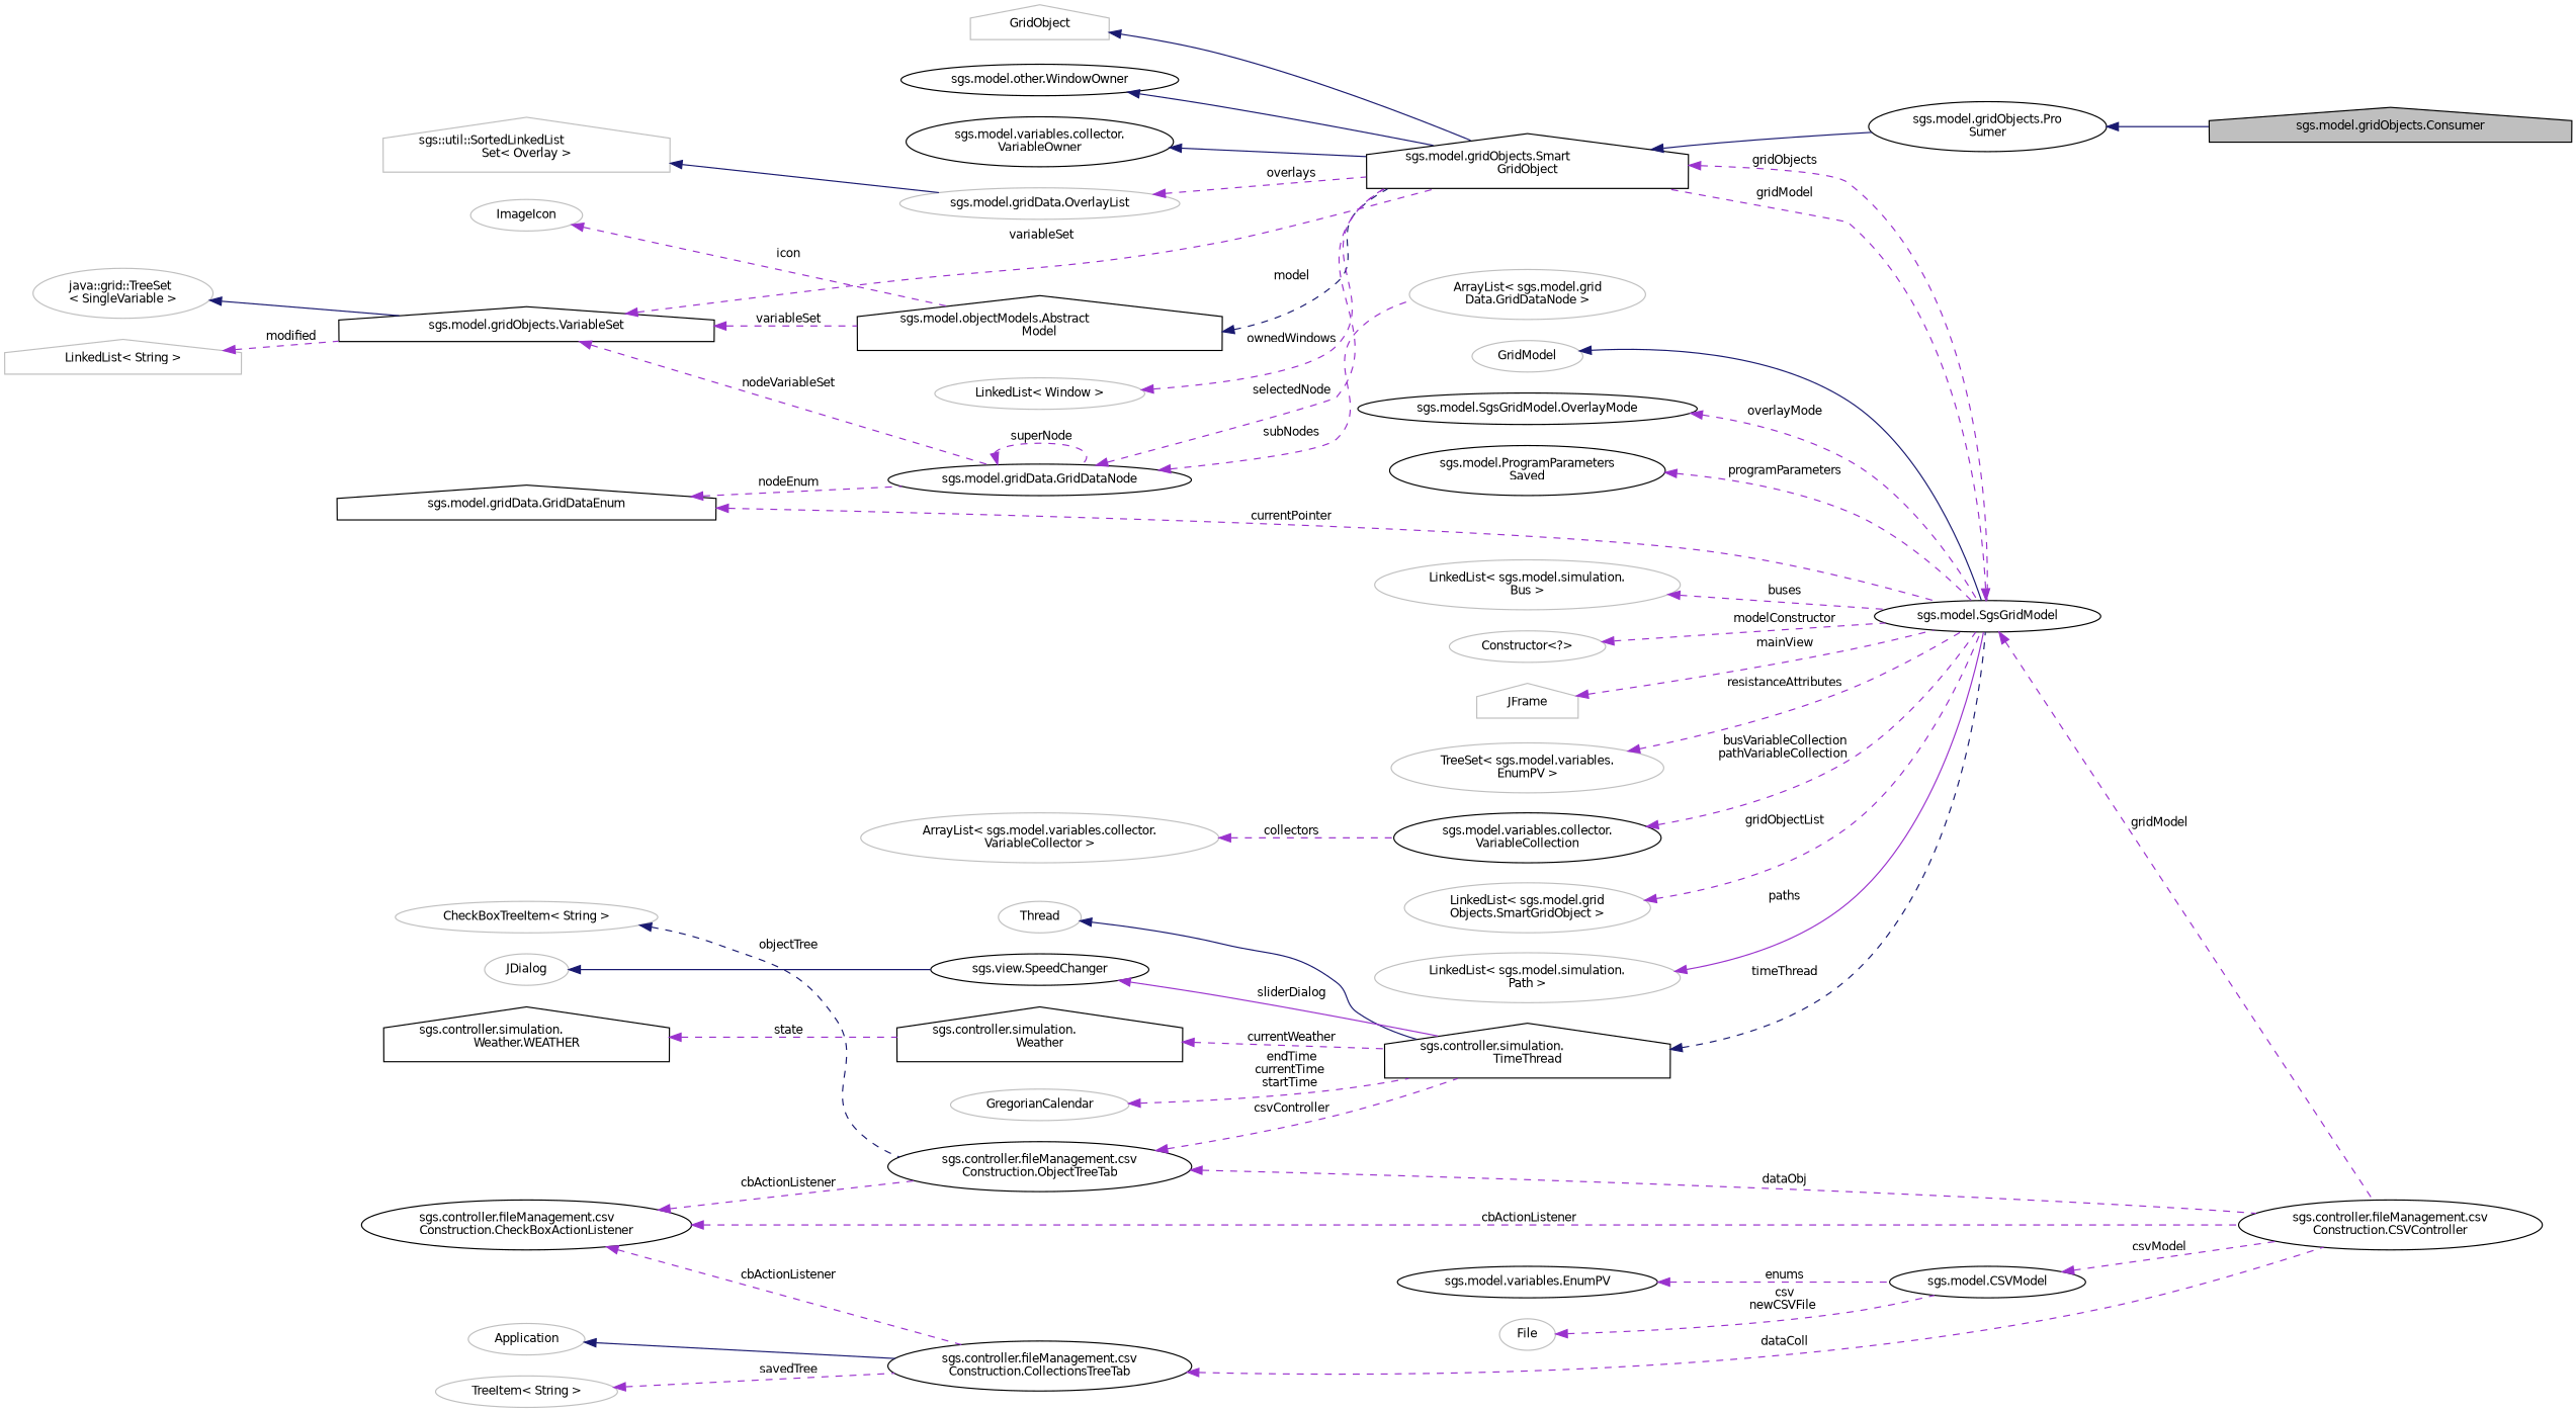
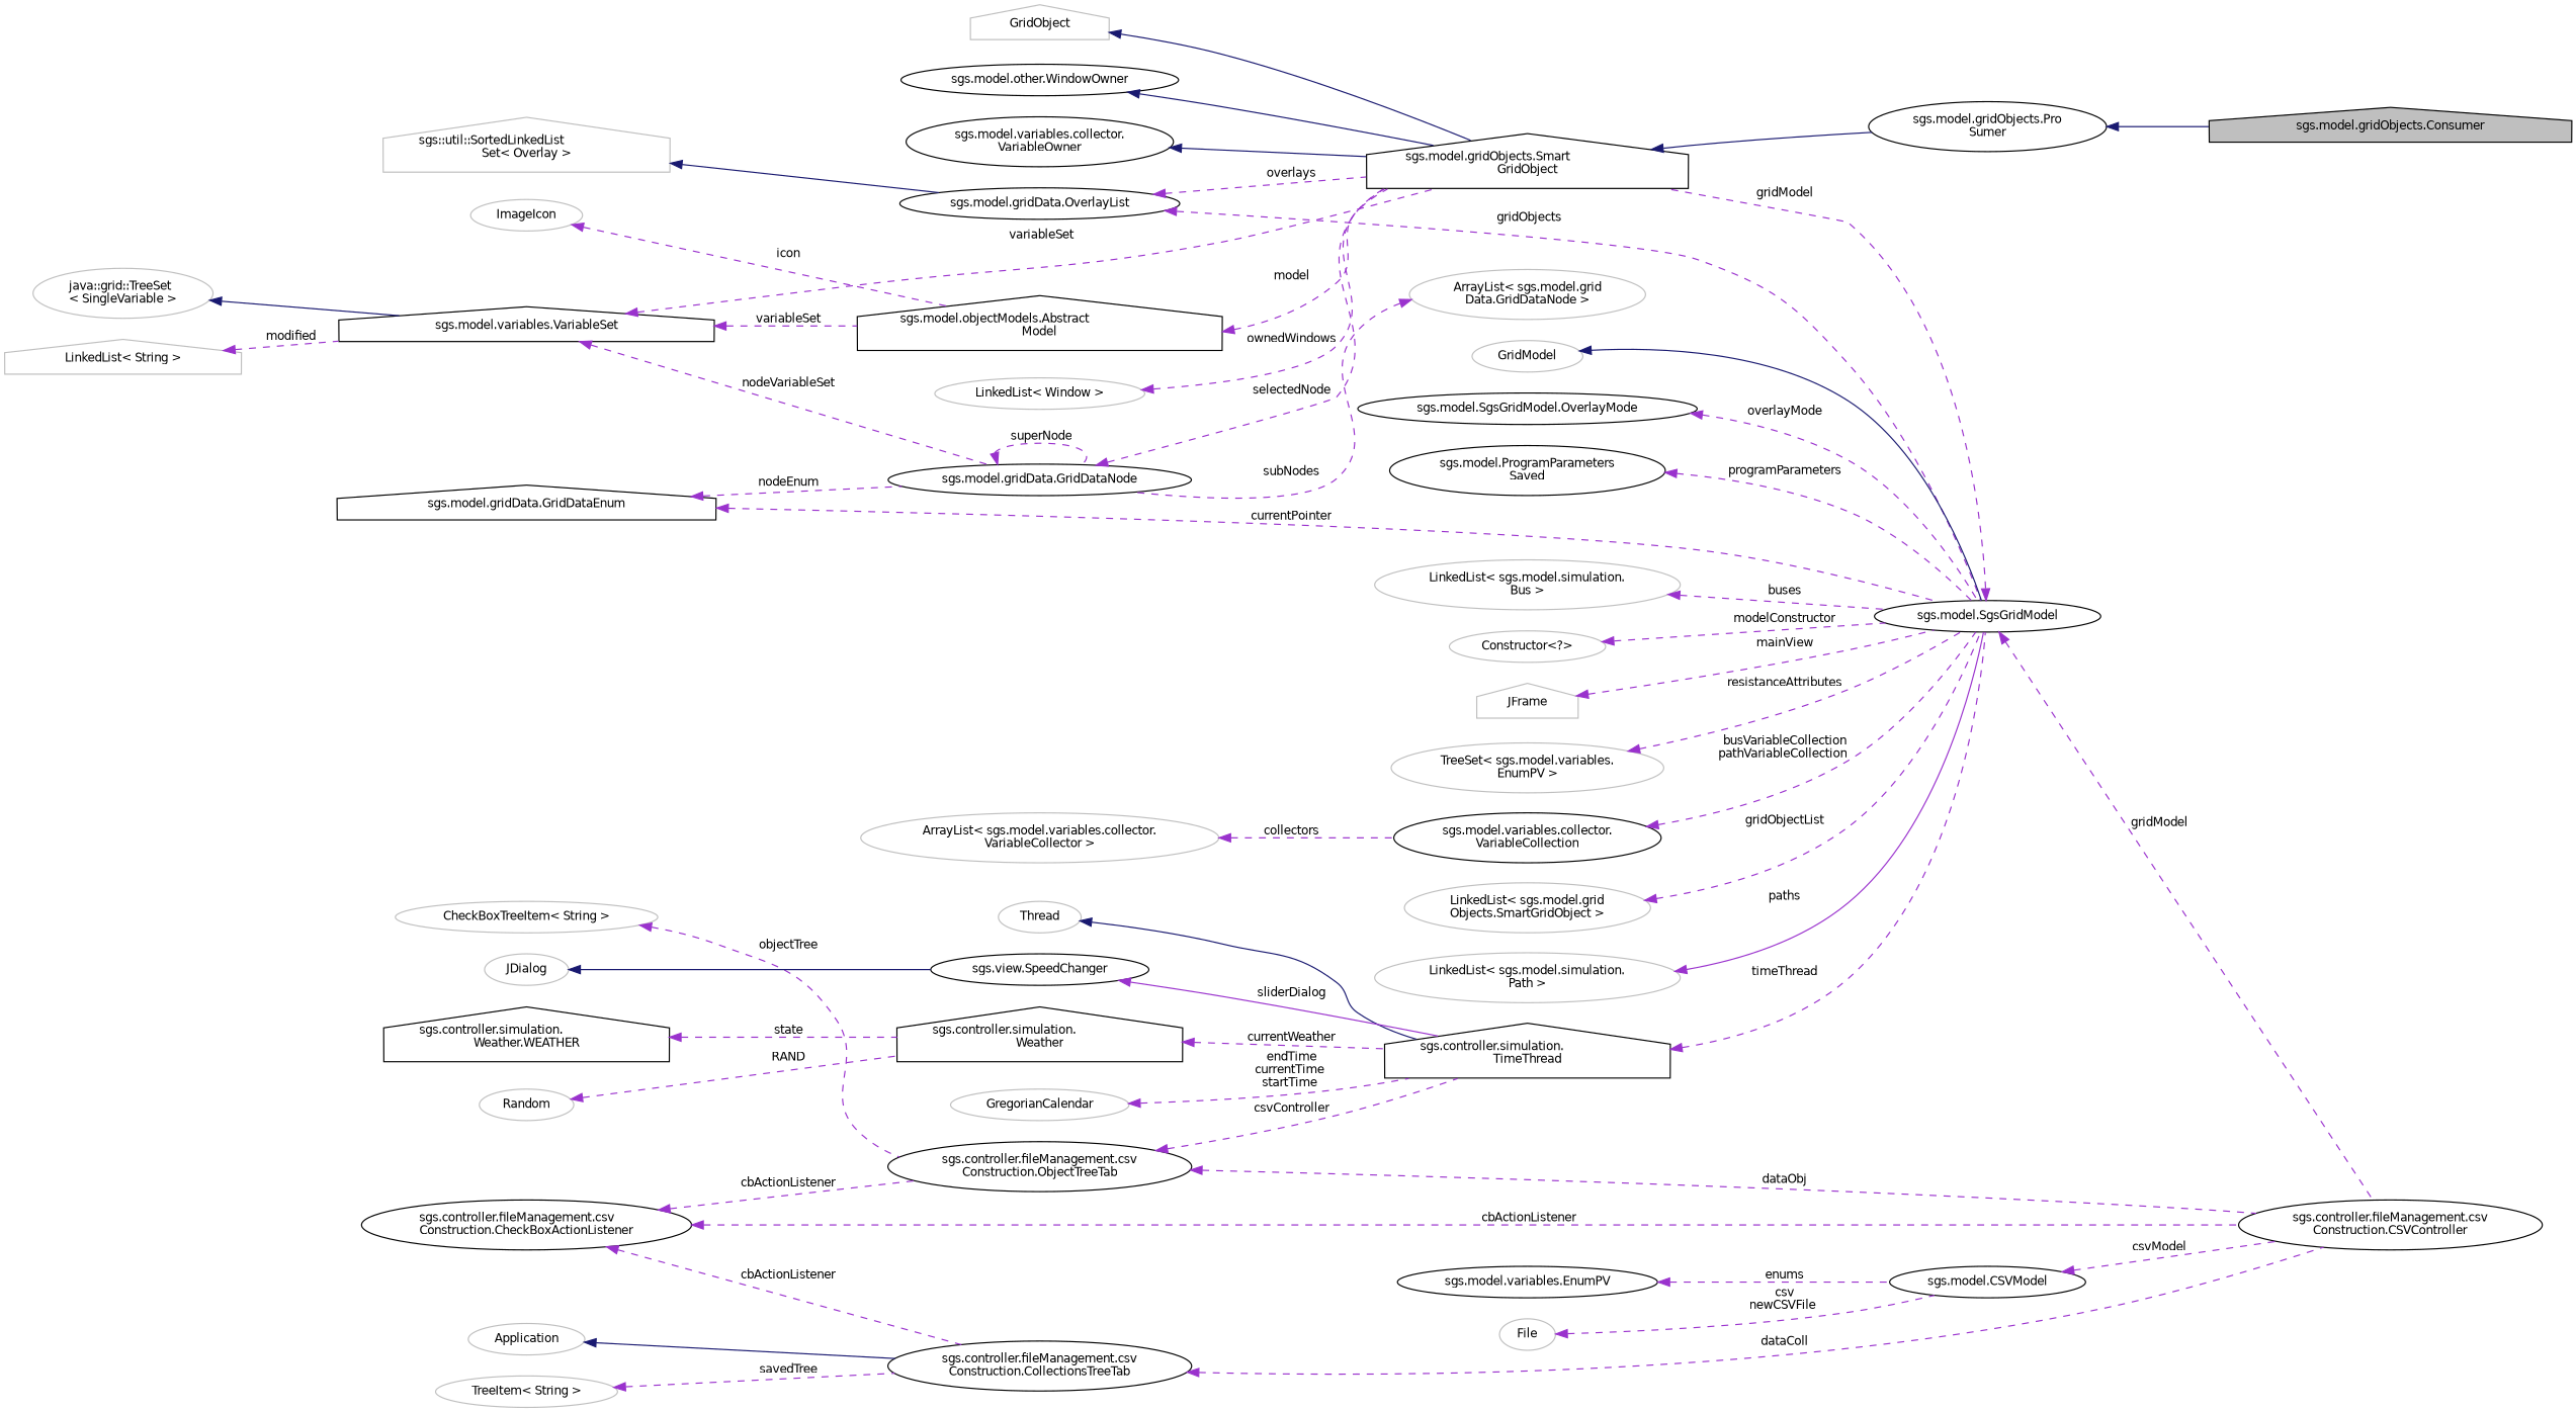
  digraph {
    rankdir=LR
    node [color=black fillcolor=white fontname=Helvetica fontsize=10 shape=ellipse style=filled]
    edge [color=darkorchid3 dir=back fontname=Helvetica fontsize=10 labelfontname=Helvetica labelfontsize=10 style=dashed]
    n1 [fillcolor=grey75 fontcolor=black height=0.2 label="sgs.model.gridObjects.Consumer" shape=house width=0.4]
    n2 [height=0.2 label="sgs.model.gridObjects.Pro\lSumer" width=0.4]
    n3 [height=0.2 label="sgs.model.gridObjects.Smart\lGridObject" shape=house width=0.4]
    n4 [height=0.2 label="sgs.model.SgsGridModel" width=0.4]
    n5 [height=0.2 label="sgs.controller.fileManagement.csv\lConstruction.CSVController" width=0.4]
    n6 [color=grey75 height=0.2 label=GridObject shape=house width=0.4]
    n7 [height=0.2 label="sgs.model.other.WindowOwner" width=0.4]
    n8 [height=0.2 label="sgs.model.variables.collector.\lVariableOwner" width=0.4]
-   n9 [color=grey75 height=0.2 label="sgs.model.gridData.OverlayList" width=0.4]
+   n9 [height=0.2 label="sgs.model.gridData.OverlayList" width=0.4]
    n10 [color=grey75 height=0.2 label="sgs::util::SortedLinkedList\lSet\< Overlay \>" shape=house width=0.4]
    n11 [height=0.2 label="sgs.model.objectModels.Abstract\lModel" shape=house width=0.4]
    n12 [color=grey75 height=0.2 label=ImageIcon width=0.4]
-   n13 [height=0.2 label="sgs.model.gridObjects.VariableSet" shape=house width=0.4]
+   n13 [height=0.2 label="sgs.model.variables.VariableSet" shape=house width=0.4]
    n14 [height=0.2 label="sgs.model.gridData.GridDataNode" width=0.4]
    n15 [color=grey75 height=0.2 label="java::grid::TreeSet\l\< SingleVariable \>" width=0.4]
    n16 [color=grey75 height=0.2 label="LinkedList\< String \>" shape=house width=0.4]
    n17 [height=0.2 label="sgs.model.gridData.GridDataEnum" shape=house width=0.4]
    n18 [color=grey75 height=0.2 label="ArrayList\< sgs.model.grid\lData.GridDataNode \>" width=0.4]
    n19 [color=grey75 height=0.2 label=GridModel width=0.4]
    n20 [height=0.2 label="sgs.model.SgsGridModel.OverlayMode" width=0.4]
    n21 [height=0.2 label="sgs.model.ProgramParameters\lSaved" width=0.4]
    n22 [height=0.2 label="sgs.model.variables.collector.\lVariableCollection" width=0.4]
    n23 [color=grey75 height=0.2 label="ArrayList\< sgs.model.variables.collector.\lVariableCollector \>" width=0.4]
    n24 [color=grey75 height=0.2 label="LinkedList\< sgs.model.simulation.\lBus \>" width=0.4]
    n25 [color=grey75 height=0.2 label="Constructor\<?\>" width=0.4]
    n26 [color=grey75 height=0.2 label=JFrame shape=house width=0.4]
    n27 [color=grey75 height=0.2 label="TreeSet\< sgs.model.variables.\lEnumPV \>" width=0.4]
    n28 [height=0.2 label="sgs.controller.simulation.\lTimeThread" shape=house width=0.4]
    n29 [color=grey75 height=0.2 label=Thread width=0.4]
    n30 [height=0.2 label="sgs.controller.fileManagement.csv\lConstruction.CollectionsTreeTab" width=0.4]
    n31 [color=grey75 height=0.2 label=Application width=0.4]
    n32 [color=grey75 height=0.2 label="TreeItem\< String \>" width=0.4]
    n33 [height=0.2 label="sgs.controller.fileManagement.csv\lConstruction.CheckBoxActionListener" width=0.4]
    n34 [height=0.2 label="sgs.controller.fileManagement.csv\lConstruction.ObjectTreeTab" width=0.4]
    n35 [color=grey75 height=0.2 label="CheckBoxTreeItem\< String \>" width=0.4]
    n36 [height=0.2 label="sgs.model.CSVModel" width=0.4]
    n37 [height=0.2 label="sgs.model.variables.EnumPV" width=0.4]
    n38 [color=grey75 height=0.2 label=File width=0.4]
    n39 [height=0.2 label="sgs.view.SpeedChanger" width=0.4]
    n40 [color=grey75 height=0.2 label=JDialog width=0.4]
    n41 [color=grey75 height=0.2 label=GregorianCalendar width=0.4]
    n42 [height=0.2 label="sgs.controller.simulation.\lWeather" shape=house width=0.4]
    n43 [height=0.2 label="sgs.controller.simulation.\lWeather.WEATHER" shape=house width=0.4]
+   n44 [color=grey75 height=0.2 label=Random width=0.4]
    n45 [color=grey75 height=0.2 label="LinkedList\< sgs.model.grid\lObjects.SmartGridObject \>" width=0.4]
    n46 [color=grey75 height=0.2 label="LinkedList\< sgs.model.simulation.\lPath \>" width=0.4]
    n47 [color=grey75 height=0.2 label="LinkedList\< Window \>" width=0.4]
    n2 -> n1 [color=midnightblue style=solid]
    n3 -> n2 [color=midnightblue style=solid]
-   n3 -> n4 [label=" gridObjects"]
+   n9 -> n4 [label=" gridObjects"]
    n4 -> n3 [label=" gridModel"]
    n4 -> n5 [label=" gridModel"]
    n6 -> n3 [color=midnightblue style=solid]
    n7 -> n3 [color=midnightblue style=solid]
    n8 -> n3 [color=midnightblue style=solid]
    n9 -> n3 [label=" overlays"]
    n10 -> n9 [color=midnightblue style=solid]
-   n11 -> n3 [color=midnightblue label=" model"]
+   n11 -> n3 [label=" model"]
    n12 -> n11 [label=" icon"]
    n13 -> n3 [label=" variableSet"]
    n13 -> n11 [label=" variableSet"]
    n13 -> n14 [label=" nodeVariableSet"]
    n14 -> n3 [label=" selectedNode"]
    n14 -> n14 [label=" superNode"]
    n15 -> n13 [color=midnightblue style=solid]
    n16 -> n13 [label=" modified"]
    n17 -> n4 [label=" currentPointer"]
    n17 -> n14 [label=" nodeEnum"]
-   n14 -> n18 [label=" subNodes"]
+   n18 -> n14 [label=" subNodes"]
    n19 -> n4 [color=midnightblue style=solid]
    n20 -> n4 [label=" overlayMode"]
    n21 -> n4 [label=" programParameters"]
    n22 -> n4 [label=" busVariableCollection\npathVariableCollection"]
    n23 -> n22 [label=" collectors"]
    n24 -> n4 [label=" buses"]
    n25 -> n4 [label=" modelConstructor"]
    n26 -> n4 [label=" mainView"]
    n27 -> n4 [label=" resistanceAttributes"]
-   n28 -> n4 [color=midnightblue label=" timeThread"]
+   n28 -> n4 [label=" timeThread"]
    n29 -> n28 [color=midnightblue style=solid]
    n30 -> n5 [label=" dataColl"]
    n31 -> n30 [color=midnightblue style=solid]
    n32 -> n30 [label=" savedTree"]
    n33 -> n5 [label=" cbActionListener"]
    n33 -> n30 [label=" cbActionListener"]
    n33 -> n34 [label=" cbActionListener"]
    n34 -> n5 [label=" dataObj"]
    n34 -> n28 [label=" csvController"]
-   n35 -> n34 [color=midnightblue label=" objectTree"]
+   n35 -> n34 [label=" objectTree"]
    n36 -> n5 [label=" csvModel"]
    n37 -> n36 [label=" enums"]
    n38 -> n36 [label=" csv\nnewCSVFile"]
    n39 -> n28 [label=" sliderDialog" style=solid]
    n40 -> n39 [color=midnightblue style=solid]
    n41 -> n28 [label=" endTime\ncurrentTime\nstartTime"]
    n42 -> n28 [label=" currentWeather"]
    n43 -> n42 [label=" state"]
+   n44 -> n42 [label=" RAND"]
    n45 -> n4 [label=" gridObjectList"]
    n46 -> n4 [label=" paths" style=solid]
    n47 -> n3 [label=" ownedWindows"]
  }
